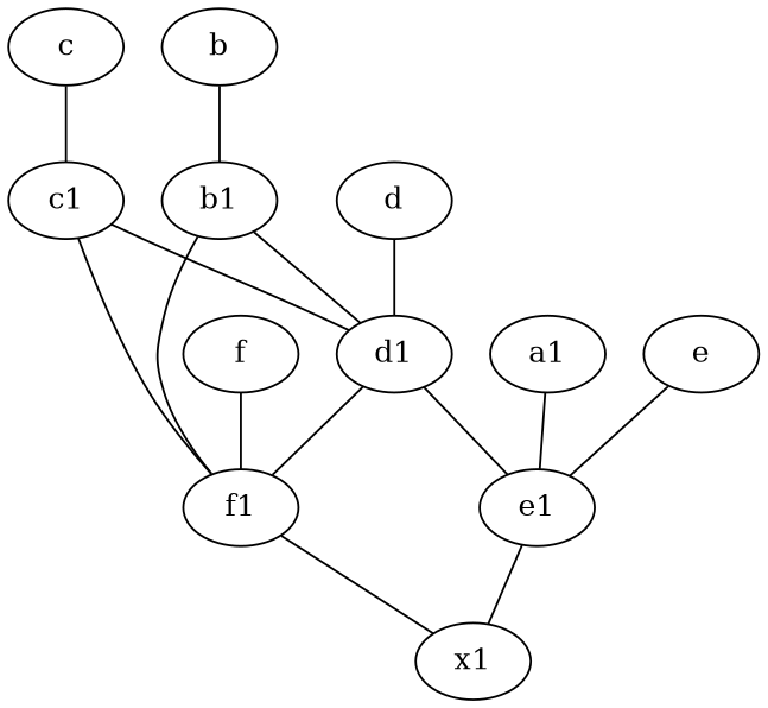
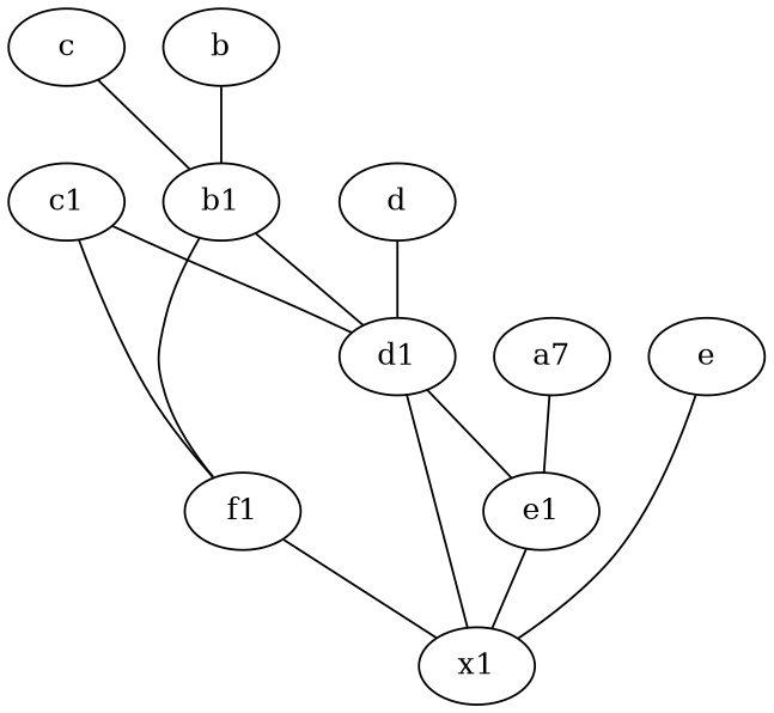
  graph {
    node [labelfontsize=50]
-   f
    f1
    x1
-   a1
+   a1 [label=a7]
    e1
    b
    b1
    d1
    d
    c
    c1
    e
-   f -- f1
    f1 -- x1
    a1 -- e1
    e1 -- x1
    b -- b1
    b1 -- f1
    b1 -- d1
-   d1 -- f1
+   d1 -- x1
    d1 -- e1
    d -- d1
-   c -- c1
+   c -- b1
    c1 -- f1
    c1 -- d1
-   e -- e1
+   e -- x1
  }
